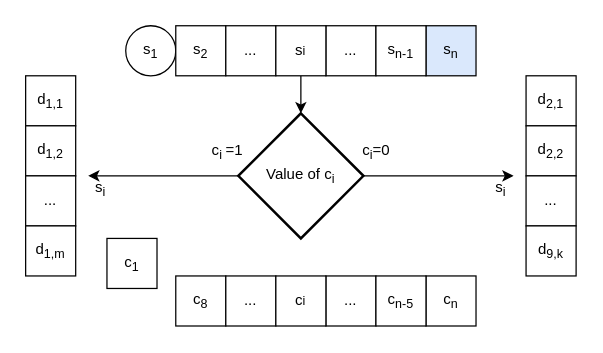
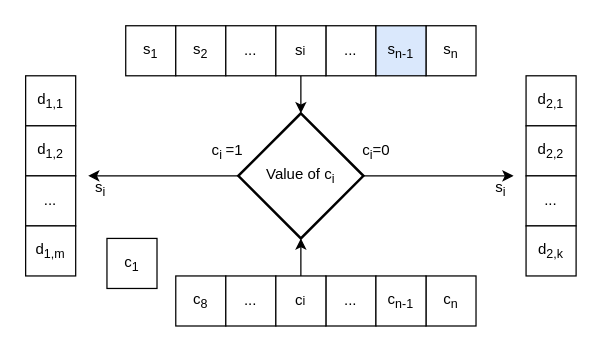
  <mxCell id="0" />
  <mxCell id="1" parent="0" />
- <mxCell id="2" value="s&lt;sub&gt;1&lt;/sub&gt;" style="ellipse;whiteSpace=wrap;html=1;" vertex="1" parent="1"><mxGeometry x="100" y="20" width="40" height="40" as="geometry" /></mxCell>
+ <mxCell id="2" value="s&lt;sub&gt;1&lt;/sub&gt;" style="rounded=0;whiteSpace=wrap;html=1;" vertex="1" parent="1"><mxGeometry x="100" y="20" width="40" height="40" as="geometry" /></mxCell>
  <mxCell id="3" value="s&lt;sub&gt;2&lt;/sub&gt;" style="rounded=0;whiteSpace=wrap;html=1;" vertex="1" parent="1"><mxGeometry x="140" y="20" width="40" height="40" as="geometry" /></mxCell>
  <mxCell id="4" value="..." style="rounded=0;whiteSpace=wrap;html=1;" vertex="1" parent="1"><mxGeometry x="180" y="20" width="40" height="40" as="geometry" /></mxCell>
- <mxCell id="5" value="s&lt;sub&gt;n&lt;/sub&gt;" style="rounded=0;whiteSpace=wrap;html=1;fillColor=#dae8fc;" vertex="1" parent="1"><mxGeometry x="340" y="20" width="40" height="40" as="geometry" /></mxCell>
+ <mxCell id="5" value="s&lt;sub&gt;n&lt;/sub&gt;" style="rounded=0;whiteSpace=wrap;html=1;" vertex="1" parent="1"><mxGeometry x="340" y="20" width="40" height="40" as="geometry" /></mxCell>
  <mxCell id="6" value="c&lt;sub&gt;1&lt;/sub&gt;" style="rounded=0;whiteSpace=wrap;html=1;" vertex="1" parent="1"><mxGeometry x="85" y="190" width="40" height="40" as="geometry" /></mxCell>
  <mxCell id="7" value="c&lt;sub&gt;8&lt;/sub&gt;" style="rounded=0;whiteSpace=wrap;html=1;" vertex="1" parent="1"><mxGeometry x="140" y="220" width="40" height="40" as="geometry" /></mxCell>
  <mxCell id="8" value="..." style="rounded=0;whiteSpace=wrap;html=1;" vertex="1" parent="1"><mxGeometry x="180" y="220" width="40" height="40" as="geometry" /></mxCell>
  <mxCell id="9" value="c&lt;sub&gt;n&lt;/sub&gt;" style="rounded=0;whiteSpace=wrap;html=1;" vertex="1" parent="1"><mxGeometry x="340" y="220" width="40" height="40" as="geometry" /></mxCell>
  <mxCell id="10" value="d&lt;sub&gt;1,1&lt;/sub&gt;" style="rounded=0;whiteSpace=wrap;html=1;" vertex="1" parent="1"><mxGeometry x="20" y="60" width="40" height="40" as="geometry" /></mxCell>
  <mxCell id="11" value="d&lt;sub&gt;1,2&lt;br&gt;&lt;/sub&gt;" style="rounded=0;whiteSpace=wrap;html=1;" vertex="1" parent="1"><mxGeometry x="20" y="100" width="40" height="40" as="geometry" /></mxCell>
  <mxCell id="12" value="..." style="rounded=0;whiteSpace=wrap;html=1;" vertex="1" parent="1"><mxGeometry x="20" y="140" width="40" height="40" as="geometry" /></mxCell>
  <mxCell id="13" value="d&lt;sub&gt;1,m&lt;br&gt;&lt;/sub&gt;" style="rounded=0;whiteSpace=wrap;html=1;" vertex="1" parent="1"><mxGeometry x="20" y="180" width="40" height="40" as="geometry" /></mxCell>
  <mxCell id="14" value="d&lt;sub&gt;2,1&lt;/sub&gt;" style="rounded=0;whiteSpace=wrap;html=1;" vertex="1" parent="1"><mxGeometry x="420" y="60" width="40" height="40" as="geometry" /></mxCell>
  <mxCell id="15" value="d&lt;sub&gt;2,2&lt;br&gt;&lt;/sub&gt;" style="rounded=0;whiteSpace=wrap;html=1;" vertex="1" parent="1"><mxGeometry x="420" y="100" width="40" height="40" as="geometry" /></mxCell>
  <mxCell id="16" value="..." style="rounded=0;whiteSpace=wrap;html=1;" vertex="1" parent="1"><mxGeometry x="420" y="140" width="40" height="40" as="geometry" /></mxCell>
- <mxCell id="17" value="d&lt;sub&gt;9,k&lt;br&gt;&lt;/sub&gt;" style="rounded=0;whiteSpace=wrap;html=1;" vertex="1" parent="1"><mxGeometry x="420" y="180" width="40" height="40" as="geometry" /></mxCell>
+ <mxCell id="17" value="d&lt;sub&gt;2,k&lt;br&gt;&lt;/sub&gt;" style="rounded=0;whiteSpace=wrap;html=1;" vertex="1" parent="1"><mxGeometry x="420" y="180" width="40" height="40" as="geometry" /></mxCell>
  <mxCell id="18" value="..." style="rounded=0;whiteSpace=wrap;html=1;" vertex="1" parent="1"><mxGeometry x="260" y="220" width="40" height="40" as="geometry" /></mxCell>
  <mxCell id="19" value="..." style="rounded=0;whiteSpace=wrap;html=1;" vertex="1" parent="1"><mxGeometry x="260" y="20" width="40" height="40" as="geometry" /></mxCell>
  <mxCell id="20" value="" style="edgeStyle=orthogonalEdgeStyle;rounded=0;orthogonalLoop=1;jettySize=auto;html=1;" edge="1" parent="1" source="21" target="28"><mxGeometry relative="1" as="geometry" /></mxCell>
  <mxCell id="21" value="s&lt;span style=&quot;font-size: 10px&quot;&gt;i&lt;br&gt;&lt;/span&gt;" style="rounded=0;whiteSpace=wrap;html=1;" vertex="1" parent="1"><mxGeometry x="220" y="20" width="40" height="40" as="geometry" /></mxCell>
+ <mxCell id="22" value="" style="edgeStyle=orthogonalEdgeStyle;rounded=0;orthogonalLoop=1;jettySize=auto;html=1;" edge="1" parent="1" source="23" target="28"><mxGeometry relative="1" as="geometry" /></mxCell>
  <mxCell id="23" value="c&lt;span style=&quot;font-size: 10px&quot;&gt;i&lt;/span&gt;" style="rounded=0;whiteSpace=wrap;html=1;" vertex="1" parent="1"><mxGeometry x="220" y="220" width="40" height="40" as="geometry" /></mxCell>
  <mxCell id="24" value="" style="edgeStyle=orthogonalEdgeStyle;rounded=0;orthogonalLoop=1;jettySize=auto;html=1;" edge="1" parent="1" source="28"><mxGeometry relative="1" as="geometry"><mxPoint x="70" y="140" as="targetPoint" /></mxGeometry></mxCell>
  <mxCell id="25" value="c&lt;sub&gt;i &lt;/sub&gt;=1" style="text;html=1;resizable=0;points=[];align=center;verticalAlign=middle;labelBackgroundColor=#ffffff;" vertex="1" connectable="0" parent="24"><mxGeometry x="-0.233" y="4" relative="1" as="geometry"><mxPoint x="36.5" y="-24" as="offset" /></mxGeometry></mxCell>
  <mxCell id="26" value="" style="edgeStyle=orthogonalEdgeStyle;rounded=0;orthogonalLoop=1;jettySize=auto;html=1;exitX=1;exitY=0.5;exitDx=0;exitDy=0;exitPerimeter=0;" edge="1" parent="1" source="28"><mxGeometry relative="1" as="geometry"><mxPoint x="330" y="140" as="sourcePoint" /><mxPoint x="410" y="140" as="targetPoint" /></mxGeometry></mxCell>
  <mxCell id="27" value="c&lt;sub&gt;i&lt;/sub&gt;=0" style="text;html=1;resizable=0;points=[];align=center;verticalAlign=middle;labelBackgroundColor=#ffffff;" vertex="1" connectable="0" parent="26"><mxGeometry x="-0.25" y="-4" relative="1" as="geometry"><mxPoint x="-35.5" y="-24" as="offset" /></mxGeometry></mxCell>
  <mxCell id="28" value="Value of c&lt;sub&gt;i&lt;/sub&gt;" style="strokeWidth=2;html=1;shape=mxgraph.flowchart.decision;whiteSpace=wrap;" vertex="1" parent="1"><mxGeometry x="190" y="90" width="100" height="100" as="geometry" /></mxCell>
  <mxCell id="29" value="s&lt;sub&gt;i&lt;/sub&gt;" style="text;html=1;strokeColor=none;fillColor=none;align=center;verticalAlign=middle;whiteSpace=wrap;rounded=0;" vertex="1" parent="1"><mxGeometry x="60" y="140" width="40" height="20" as="geometry" /></mxCell>
  <mxCell id="30" value="s&lt;sub&gt;i&lt;/sub&gt;" style="text;html=1;strokeColor=none;fillColor=none;align=center;verticalAlign=middle;whiteSpace=wrap;rounded=0;" vertex="1" parent="1"><mxGeometry x="380" y="140" width="40" height="20" as="geometry" /></mxCell>
- <mxCell id="31" value="c&lt;sub&gt;n-5&lt;/sub&gt;" style="rounded=0;whiteSpace=wrap;html=1;" vertex="1" parent="1"><mxGeometry x="300" y="220" width="40" height="40" as="geometry" /></mxCell>
- <mxCell id="32" value="s&lt;sub&gt;n-1&lt;/sub&gt;" style="rounded=0;whiteSpace=wrap;html=1;" vertex="1" parent="1"><mxGeometry x="300" y="20" width="40" height="40" as="geometry" /></mxCell>
+ <mxCell id="31" value="c&lt;sub&gt;n-1&lt;/sub&gt;" style="rounded=0;whiteSpace=wrap;html=1;" vertex="1" parent="1"><mxGeometry x="300" y="220" width="40" height="40" as="geometry" /></mxCell>
+ <mxCell id="32" value="s&lt;sub&gt;n-1&lt;/sub&gt;" style="rounded=0;whiteSpace=wrap;html=1;fillColor=#dae8fc;" vertex="1" parent="1"><mxGeometry x="300" y="20" width="40" height="40" as="geometry" /></mxCell>
